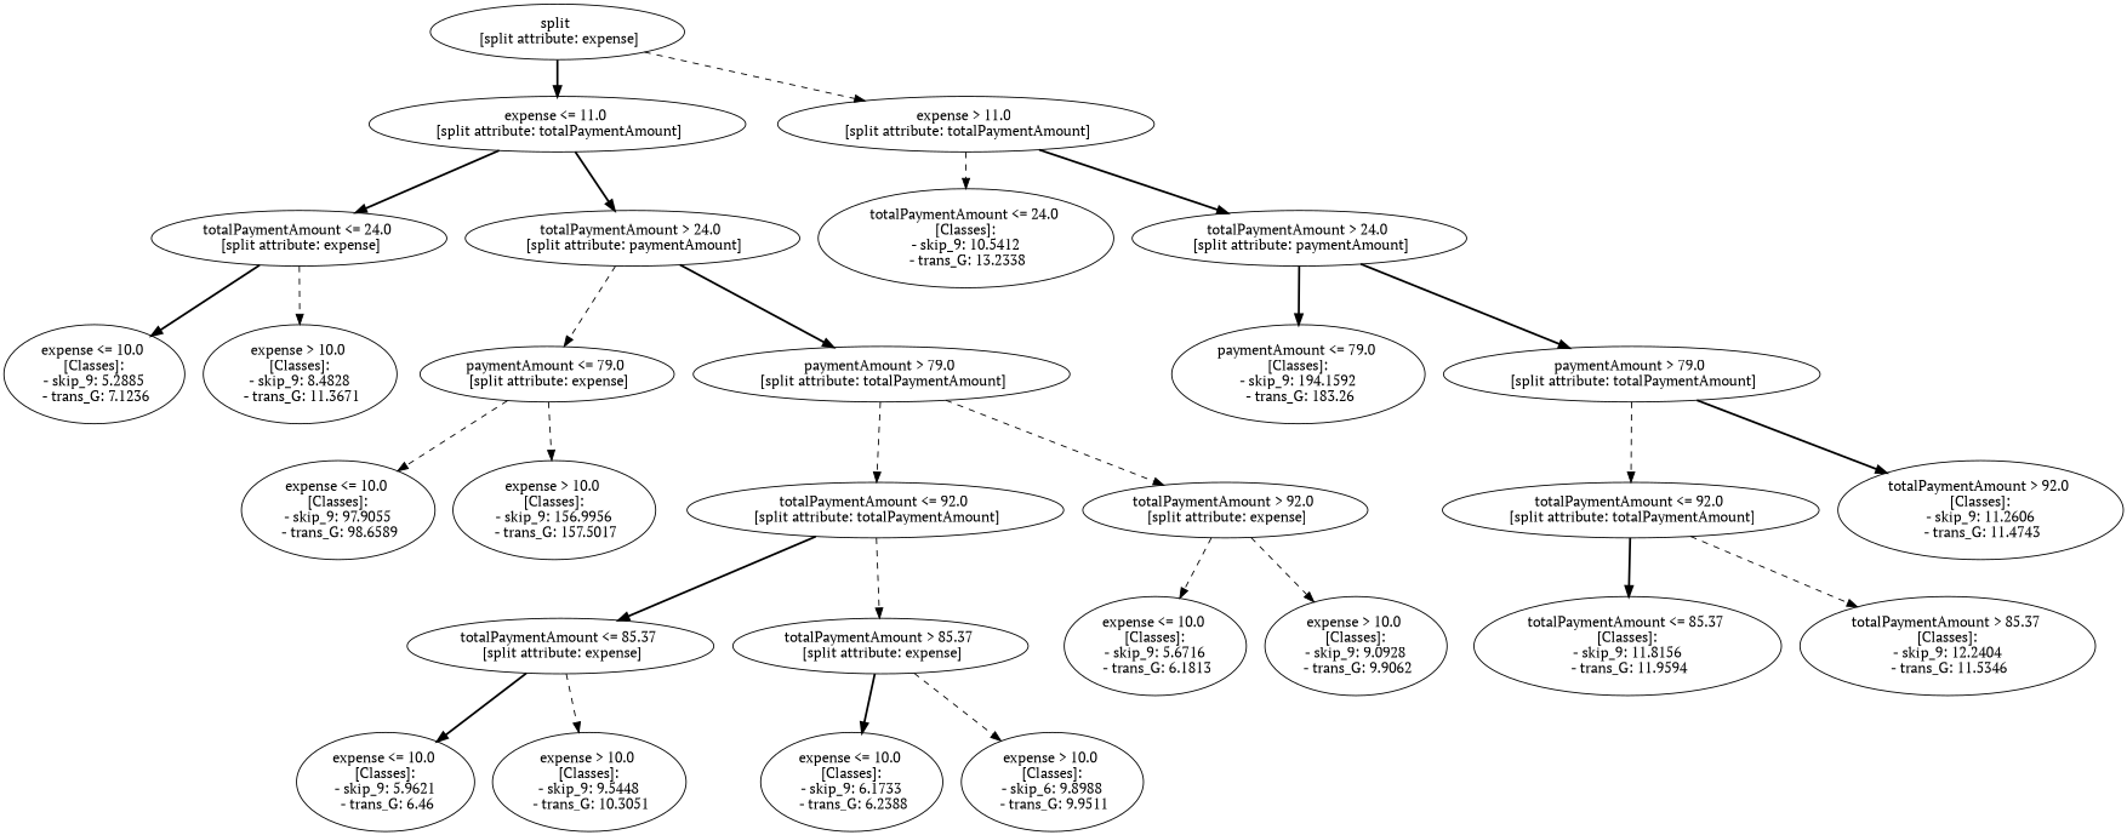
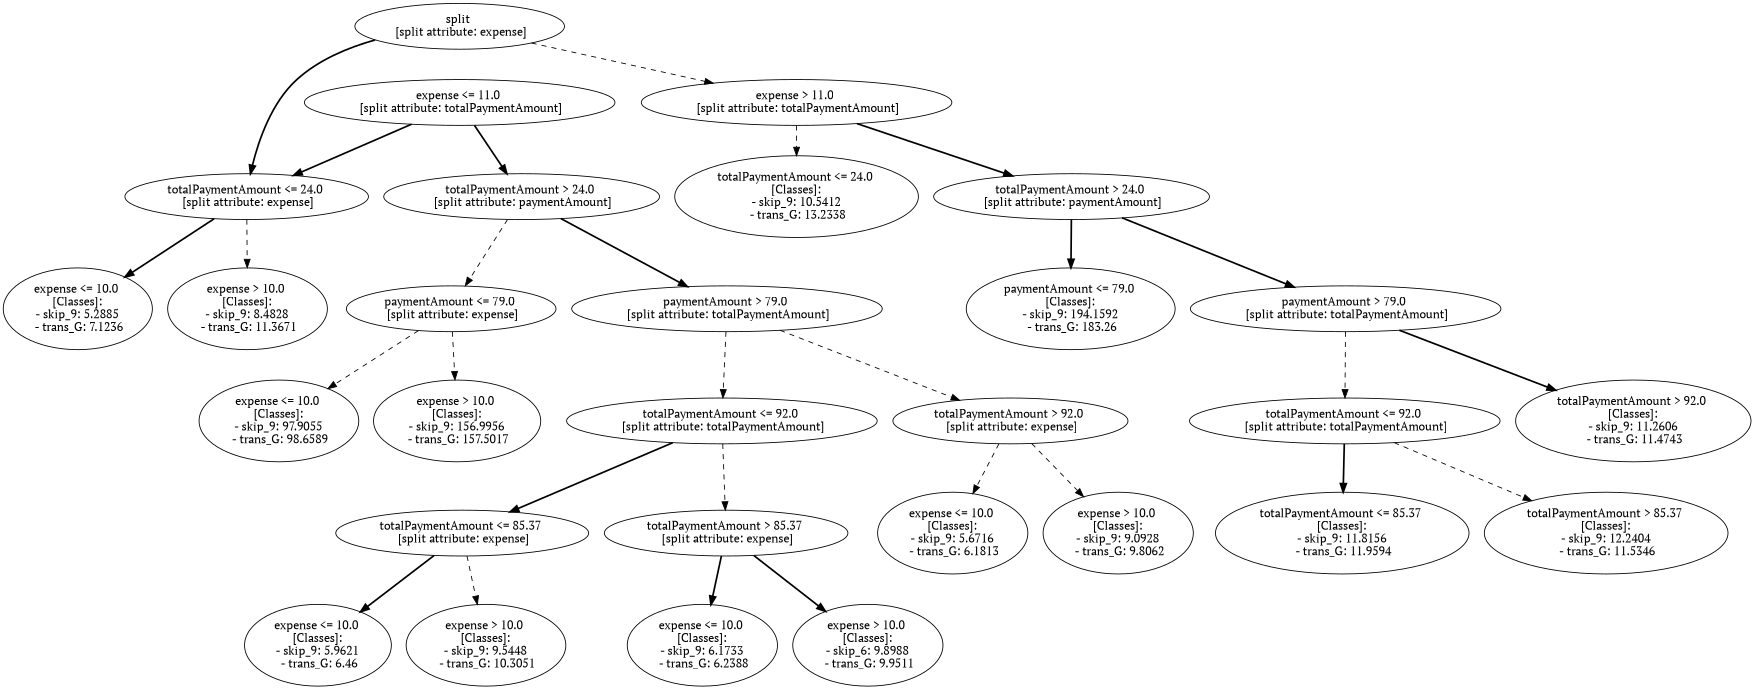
  digraph {
    fontname="PT Serif"
    node [fontname="PT Serif"]
    edge [fontname="PT Serif" style=dashed]
    n1 [label="split \n [split attribute: expense]"]
    n2 [label="expense <= 11.0 \n [split attribute: totalPaymentAmount]"]
    n3 [label="expense > 11.0 \n [split attribute: totalPaymentAmount]"]
    n4 [label="totalPaymentAmount <= 24.0 \n [split attribute: expense]"]
    n5 [label="totalPaymentAmount > 24.0 \n [split attribute: paymentAmount]"]
    n6 [label="totalPaymentAmount <= 24.0 \n [Classes]: \n - skip_9: 10.5412 \n - trans_G: 13.2338"]
    n7 [label="totalPaymentAmount > 24.0 \n [split attribute: paymentAmount]"]
    n8 [label="expense <= 10.0 \n [Classes]: \n - skip_9: 5.2885 \n - trans_G: 7.1236"]
    n9 [label="expense > 10.0 \n [Classes]: \n - skip_9: 8.4828 \n - trans_G: 11.3671"]
    n10 [label="paymentAmount <= 79.0 \n [split attribute: expense]"]
    n11 [label="paymentAmount > 79.0 \n [split attribute: totalPaymentAmount]"]
    n12 [label="expense <= 10.0 \n [Classes]: \n - skip_9: 97.9055 \n - trans_G: 98.6589"]
    n13 [label="expense > 10.0 \n [Classes]: \n - skip_9: 156.9956 \n - trans_G: 157.5017"]
    n14 [label="totalPaymentAmount <= 92.0 \n [split attribute: totalPaymentAmount]"]
    n15 [label="totalPaymentAmount > 92.0 \n [split attribute: expense]"]
    n16 [label="totalPaymentAmount <= 85.37 \n [split attribute: expense]"]
    n17 [label="totalPaymentAmount > 85.37 \n [split attribute: expense]"]
    n18 [label="expense <= 10.0 \n [Classes]: \n - skip_9: 5.6716 \n - trans_G: 6.1813"]
-   n19 [label="expense > 10.0 \n [Classes]: \n - skip_9: 9.0928 \n - trans_G: 9.9062"]
+   n19 [label="expense > 10.0 \n [Classes]: \n - skip_9: 9.0928 \n - trans_G: 9.8062"]
    n20 [label="expense <= 10.0 \n [Classes]: \n - skip_9: 5.9621 \n - trans_G: 6.46"]
    n21 [label="expense > 10.0 \n [Classes]: \n - skip_9: 9.5448 \n - trans_G: 10.3051"]
    n22 [label="expense <= 10.0 \n [Classes]: \n - skip_9: 6.1733 \n - trans_G: 6.2388"]
    n23 [label="expense > 10.0 \n [Classes]: \n - skip_6: 9.8988 \n - trans_G: 9.9511"]
    n24 [label="paymentAmount <= 79.0 \n [Classes]: \n - skip_9: 194.1592 \n - trans_G: 183.26"]
    n25 [label="paymentAmount > 79.0 \n [split attribute: totalPaymentAmount]"]
    n26 [label="totalPaymentAmount <= 92.0 \n [split attribute: totalPaymentAmount]"]
    n27 [label="totalPaymentAmount > 92.0 \n [Classes]: \n - skip_9: 11.2606 \n - trans_G: 11.4743"]
    n28 [label="totalPaymentAmount <= 85.37 \n [Classes]: \n - skip_9: 11.8156 \n - trans_G: 11.9594"]
    n29 [label="totalPaymentAmount > 85.37 \n [Classes]: \n - skip_9: 12.2404 \n - trans_G: 11.5346"]
-   n1 -> n2 [style=bold]
+   n1 -> n4 [style=bold]
    n1 -> n3
    n2 -> n4 [style=bold]
    n2 -> n5 [style=bold]
    n3 -> n6
    n3 -> n7 [style=bold]
    n4 -> n8 [style=bold]
    n4 -> n9
    n5 -> n10
    n5 -> n11 [style=bold]
    n7 -> n24 [style=bold]
    n7 -> n25 [style=bold]
    n10 -> n12
    n10 -> n13
    n11 -> n14
    n11 -> n15
    n14 -> n16 [style=bold]
    n14 -> n17
    n15 -> n18
    n15 -> n19
    n16 -> n20 [style=bold]
    n16 -> n21
    n17 -> n22 [style=bold]
-   n17 -> n23
+   n17 -> n23 [style=bold]
    n25 -> n26
    n25 -> n27 [style=bold]
    n26 -> n28 [style=bold]
    n26 -> n29
  }
